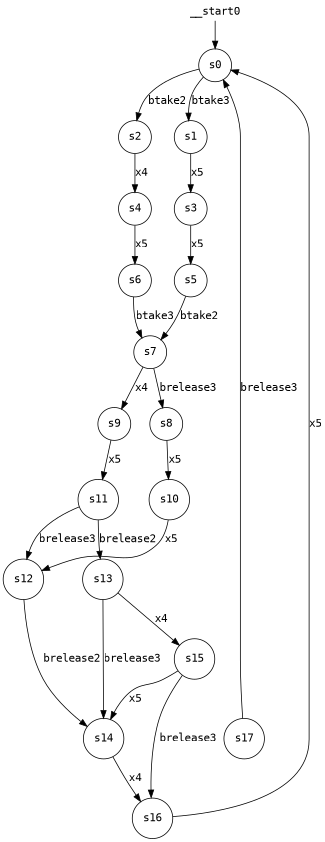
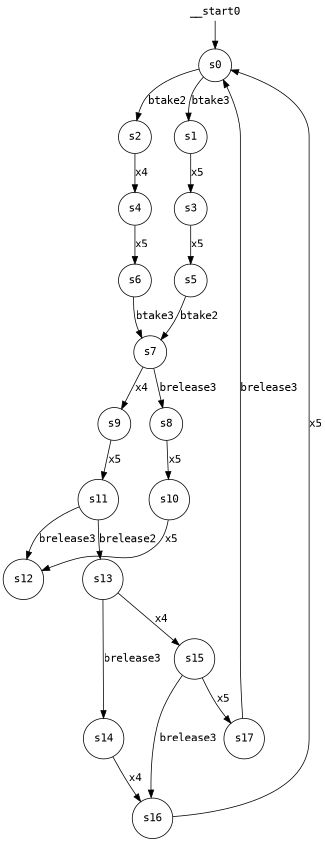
  digraph {
    fontname="DejaVu Sans Mono"
    node [fontname="DejaVu Sans Mono" shape=circle]
    edge [fontname="DejaVu Sans Mono" modality=MUST style="strict"]
    n1 [label=s0]
    n2 [label=s2]
    n3 [label=s1]
    n4 [label=s4]
    n5 [label=s3]
    n6 [label=s9]
    n7 [label=s11]
    n8 [label=s10]
    n9 [label=s12]
    n10 [label=s13]
    n11 [label=s14]
    n12 [label=s5]
    n13 [label=s7]
    n14 [label=s6]
    n15 [label=s15]
    n16 [label=s17]
    n17 [label=s16]
    n18 [label=s8]
    __start0 [height=0 shape=none width=0]
    n1 -> n2 [label=btake2]
    n1 -> n3 [label=btake3]
    n2 -> n4 [label=x4]
    n3 -> n5 [label=x5]
    n4 -> n14 [label=x5]
    n5 -> n12 [label=x5]
    n6 -> n7 [label=x5]
    n7 -> n9 [label=brelease3]
    n7 -> n10 [label=brelease2]
    n8 -> n9 [label=x5]
-   n9 -> n11 [label=brelease2]
    n10 -> n11 [label=brelease3]
    n10 -> n15 [label=x4]
    n11 -> n17 [label=x4]
    n12 -> n13 [label=btake2]
    n13 -> n6 [label=x4]
    n13 -> n18 [label=brelease3]
    n14 -> n13 [label=btake3]
-   n15 -> n11 [label=x5]
+   n15 -> n16 [label=x5]
    n15 -> n17 [label=brelease3]
    n16 -> n1 [label=brelease3]
    n17 -> n1 [label=x5]
    n18 -> n8 [label=x5]
    __start0 -> n1 [modality="" style=""]
  }
